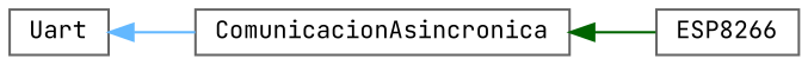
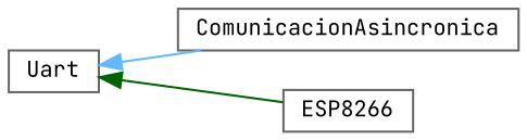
  digraph {
    fontname="JetBrains Mono"
    rankdir=LR
    node [color=grey40 fillcolor=white fontname="JetBrains Mono" fontsize=10 shape=box style=filled]
    edge [dir=back fontname="JetBrains Mono" fontsize=10 labelfontname=Helvetica labelfontsize=10 style=solid]
    n1 [height=0.2 label=ComunicacionAsincronica width=0.4]
    n2 [height=0.2 label=Uart width=0.4]
    n3 [height=0.2 label=ESP8266 width=0.4]
    n2 -> n1 [color=steelblue1]
-   n1 -> n3 [color=darkgreen]
+   n2 -> n3 [color=darkgreen]
  }
